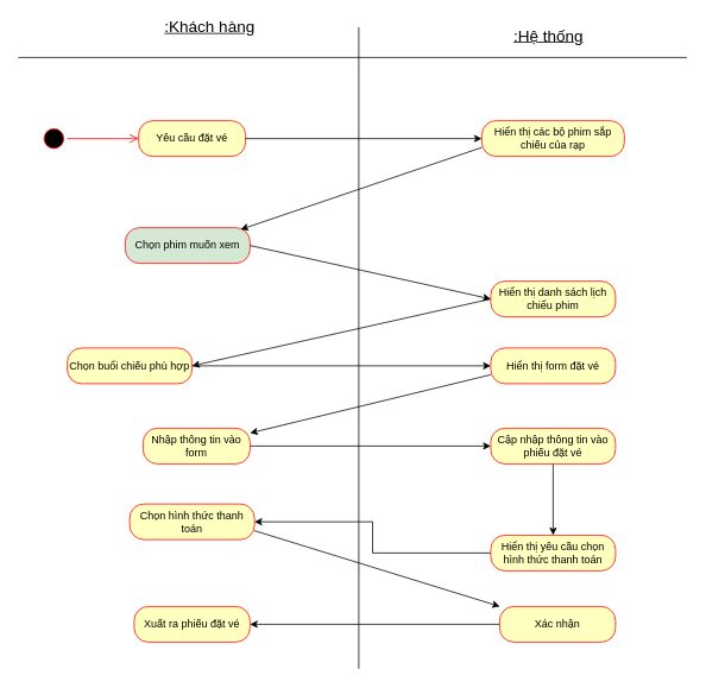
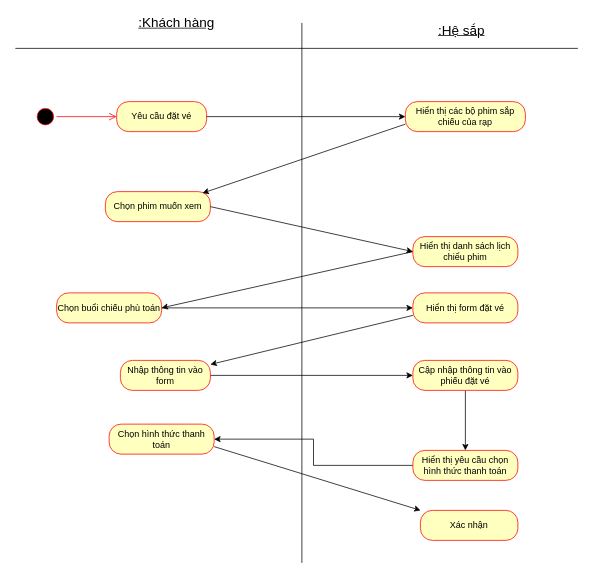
  <mxCell id="0" />
  <mxCell id="1" parent="0" />
  <mxCell id="2" value="" style="line;strokeWidth=1;fillColor=none;align=left;verticalAlign=middle;spacingTop=-1;spacingLeft=3;spacingRight=3;rotatable=0;labelPosition=right;points=[];portConstraint=eastwest;" vertex="1" parent="1"><mxGeometry x="20" y="60" width="750" height="8" as="geometry" /></mxCell>
  <mxCell id="3" value="" style="endArrow=none;html=1;strokeColor=#000000;fillColor=#171717;" edge="1" parent="1"><mxGeometry width="50" height="50" relative="1" as="geometry"><mxPoint x="402" y="750" as="sourcePoint" /><mxPoint x="402" y="30" as="targetPoint" /></mxGeometry></mxCell>
  <mxCell id="4" value="&lt;span style=&quot;font-size: 18px&quot;&gt;&lt;u&gt;:Khách hàng&lt;/u&gt;&lt;/span&gt;" style="text;html=1;strokeColor=none;fillColor=none;align=center;verticalAlign=middle;whiteSpace=wrap;rounded=0;" vertex="1" parent="1"><mxGeometry x="180" y="20" width="110" height="20" as="geometry" /></mxCell>
- <mxCell id="5" value="&lt;u&gt;&lt;font style=&quot;font-size: 18px&quot;&gt;:Hệ thống&lt;/font&gt;&lt;/u&gt;" style="text;html=1;strokeColor=none;fillColor=none;align=center;verticalAlign=middle;whiteSpace=wrap;rounded=0;" vertex="1" parent="1"><mxGeometry x="570" y="30" width="90" height="20" as="geometry" /></mxCell>
+ <mxCell id="5" value="&lt;u&gt;&lt;font style=&quot;font-size: 18px&quot;&gt;:Hệ sắp&lt;/font&gt;&lt;/u&gt;" style="text;html=1;strokeColor=none;fillColor=none;align=center;verticalAlign=middle;whiteSpace=wrap;rounded=0;" vertex="1" parent="1"><mxGeometry x="570" y="30" width="90" height="20" as="geometry" /></mxCell>
  <mxCell id="6" value="" style="ellipse;html=1;shape=startState;fillColor=#000000;strokeColor=#ff0000;" vertex="1" parent="1"><mxGeometry x="45" y="140" width="30" height="30" as="geometry" /></mxCell>
  <mxCell id="7" value="" style="edgeStyle=orthogonalEdgeStyle;html=1;verticalAlign=bottom;endArrow=open;endSize=8;strokeColor=#ff0000;" edge="1" source="6" parent="1" target="8"><mxGeometry relative="1" as="geometry"><mxPoint x="150" y="190" as="targetPoint" /></mxGeometry></mxCell>
  <mxCell id="8" value="Yêu cầu đặt vé" style="rounded=1;whiteSpace=wrap;html=1;arcSize=40;fontColor=#000000;fillColor=#ffffc0;strokeColor=#ff0000;" vertex="1" parent="1"><mxGeometry x="155" y="135" width="120" height="40" as="geometry" /></mxCell>
  <mxCell id="9" value="Hiển thị các bộ phim sắp chiếu của rạp" style="rounded=1;whiteSpace=wrap;html=1;arcSize=40;fontColor=#000000;fillColor=#ffffc0;strokeColor=#ff0000;" vertex="1" parent="1"><mxGeometry x="540" y="135" width="160" height="40" as="geometry" /></mxCell>
- <mxCell id="10" value="Chọn phim muốn xem" style="rounded=1;whiteSpace=wrap;html=1;arcSize=40;fontColor=#000000;fillColor=#d5e8d4;strokeColor=#ff0000;" vertex="1" parent="1"><mxGeometry x="140" y="255" width="140" height="40" as="geometry" /></mxCell>
+ <mxCell id="10" value="Chọn phim muốn xem" style="rounded=1;whiteSpace=wrap;html=1;arcSize=40;fontColor=#000000;fillColor=#ffffc0;strokeColor=#ff0000;" vertex="1" parent="1"><mxGeometry x="140" y="255" width="140" height="40" as="geometry" /></mxCell>
  <mxCell id="11" value="" style="endArrow=classic;html=1;entryX=0;entryY=0.5;entryDx=0;entryDy=0;exitX=1;exitY=0.5;exitDx=0;exitDy=0;" edge="1" parent="1" source="8" target="9"><mxGeometry width="50" height="50" relative="1" as="geometry"><mxPoint x="20" y="480" as="sourcePoint" /><mxPoint x="70" y="430" as="targetPoint" /></mxGeometry></mxCell>
  <mxCell id="12" value="" style="endArrow=classic;html=1;entryX=0.925;entryY=0.05;entryDx=0;entryDy=0;entryPerimeter=0;exitX=0;exitY=0.75;exitDx=0;exitDy=0;" edge="1" parent="1" source="9" target="10"><mxGeometry width="50" height="50" relative="1" as="geometry"><mxPoint x="240" y="250" as="sourcePoint" /><mxPoint x="290" y="200" as="targetPoint" /></mxGeometry></mxCell>
  <mxCell id="13" value="Hiển thị danh sách lịch chiểu phim" style="rounded=1;whiteSpace=wrap;html=1;arcSize=40;fontColor=#000000;fillColor=#ffffc0;strokeColor=#ff0000;" vertex="1" parent="1"><mxGeometry x="550" y="315" width="140" height="40" as="geometry" /></mxCell>
- <mxCell id="14" value="Chọn buổi chiếu phù hợp" style="rounded=1;whiteSpace=wrap;html=1;arcSize=40;fontColor=#000000;fillColor=#ffffc0;strokeColor=#ff0000;" vertex="1" parent="1"><mxGeometry x="75" y="390" width="140" height="40" as="geometry" /></mxCell>
+ <mxCell id="14" value="Chọn buổi chiếu phù toán" style="rounded=1;whiteSpace=wrap;html=1;arcSize=40;fontColor=#000000;fillColor=#ffffc0;strokeColor=#ff0000;" vertex="1" parent="1"><mxGeometry x="75" y="390" width="140" height="40" as="geometry" /></mxCell>
  <mxCell id="15" value="" style="edgeStyle=orthogonalEdgeStyle;rounded=0;orthogonalLoop=1;jettySize=auto;html=1;strokeColor=#000000;fillColor=#171717;exitX=1;exitY=0.5;exitDx=0;exitDy=0;" edge="1" parent="1" source="14" target="16"><mxGeometry relative="1" as="geometry"><mxPoint x="385" y="410" as="sourcePoint" /></mxGeometry></mxCell>
  <mxCell id="16" value="Hiển thị form đặt vé" style="rounded=1;whiteSpace=wrap;html=1;arcSize=40;fontColor=#000000;fillColor=#ffffc0;strokeColor=#ff0000;" vertex="1" parent="1"><mxGeometry x="550" y="390" width="140" height="40" as="geometry" /></mxCell>
  <mxCell id="17" value="" style="endArrow=classic;html=1;strokeColor=#000000;fillColor=#171717;entryX=0;entryY=0.5;entryDx=0;entryDy=0;exitX=1;exitY=0.5;exitDx=0;exitDy=0;" edge="1" parent="1" source="10" target="13"><mxGeometry width="50" height="50" relative="1" as="geometry"><mxPoint x="230" y="400" as="sourcePoint" /><mxPoint x="280" y="350" as="targetPoint" /></mxGeometry></mxCell>
  <mxCell id="18" value="" style="endArrow=classic;html=1;strokeColor=#000000;fillColor=#171717;exitX=0;exitY=0.5;exitDx=0;exitDy=0;entryX=1;entryY=0.5;entryDx=0;entryDy=0;" edge="1" parent="1" source="13" target="14"><mxGeometry width="50" height="50" relative="1" as="geometry"><mxPoint x="250" y="390" as="sourcePoint" /><mxPoint x="300" y="340" as="targetPoint" /></mxGeometry></mxCell>
  <mxCell id="19" value="" style="endArrow=classic;html=1;strokeColor=#000000;fillColor=#171717;exitX=0;exitY=0.75;exitDx=0;exitDy=0;" edge="1" parent="1" source="16" target="21"><mxGeometry width="50" height="50" relative="1" as="geometry"><mxPoint x="20" y="620" as="sourcePoint" /><mxPoint x="220" y="500" as="targetPoint" /></mxGeometry></mxCell>
  <mxCell id="20" value="" style="edgeStyle=orthogonalEdgeStyle;rounded=0;orthogonalLoop=1;jettySize=auto;html=1;strokeColor=#000000;fillColor=#171717;" edge="1" parent="1" source="21" target="23"><mxGeometry relative="1" as="geometry" /></mxCell>
  <mxCell id="21" value="Nhập thông tin vào form" style="rounded=1;whiteSpace=wrap;html=1;arcSize=40;fontColor=#000000;fillColor=#ffffc0;strokeColor=#ff0000;" vertex="1" parent="1"><mxGeometry x="160" y="480" width="120" height="40" as="geometry" /></mxCell>
  <mxCell id="22" value="" style="edgeStyle=orthogonalEdgeStyle;rounded=0;orthogonalLoop=1;jettySize=auto;html=1;strokeColor=#000000;fillColor=#171717;" edge="1" parent="1" source="23" target="25"><mxGeometry relative="1" as="geometry" /></mxCell>
  <mxCell id="23" value="Cập nhập thông tin vào phiếu đặt vé" style="rounded=1;whiteSpace=wrap;html=1;arcSize=40;fontColor=#000000;fillColor=#ffffc0;strokeColor=#ff0000;" vertex="1" parent="1"><mxGeometry x="550" y="480" width="140" height="40" as="geometry" /></mxCell>
  <mxCell id="24" value="" style="edgeStyle=orthogonalEdgeStyle;rounded=0;orthogonalLoop=1;jettySize=auto;html=1;strokeColor=#000000;fillColor=#171717;" edge="1" parent="1" source="25" target="26"><mxGeometry relative="1" as="geometry" /></mxCell>
  <mxCell id="25" value="Hiển thị yêu cầu chọn hình thức thanh toán" style="rounded=1;whiteSpace=wrap;html=1;arcSize=40;fontColor=#000000;fillColor=#ffffc0;strokeColor=#ff0000;" vertex="1" parent="1"><mxGeometry x="550" y="600" width="140" height="40" as="geometry" /></mxCell>
  <mxCell id="26" value="Chọn hình thức thanh toán" style="rounded=1;whiteSpace=wrap;html=1;arcSize=40;fontColor=#000000;fillColor=#ffffc0;strokeColor=#ff0000;" vertex="1" parent="1"><mxGeometry x="145" y="565" width="140" height="40" as="geometry" /></mxCell>
  <mxCell id="27" value="" style="endArrow=classic;html=1;strokeColor=#000000;fillColor=#171717;exitX=1;exitY=0.75;exitDx=0;exitDy=0;" edge="1" parent="1" source="26" target="29"><mxGeometry width="50" height="50" relative="1" as="geometry"><mxPoint x="200" y="760" as="sourcePoint" /><mxPoint x="550" y="710" as="targetPoint" /></mxGeometry></mxCell>
- <mxCell id="28" value="" style="edgeStyle=orthogonalEdgeStyle;rounded=0;orthogonalLoop=1;jettySize=auto;html=1;strokeColor=#000000;fillColor=#171717;" edge="1" parent="1" source="29" target="30"><mxGeometry relative="1" as="geometry" /></mxCell>
  <mxCell id="29" value="Xác nhận" style="rounded=1;whiteSpace=wrap;html=1;arcSize=40;fontColor=#000000;fillColor=#ffffc0;strokeColor=#ff0000;" vertex="1" parent="1"><mxGeometry x="560" y="680" width="130" height="40" as="geometry" /></mxCell>
- <mxCell id="30" value="Xuất ra phiếu đặt vé" style="rounded=1;whiteSpace=wrap;html=1;arcSize=40;fontColor=#000000;fillColor=#ffffc0;strokeColor=#ff0000;" vertex="1" parent="1"><mxGeometry x="150" y="680" width="130" height="40" as="geometry" /></mxCell>
